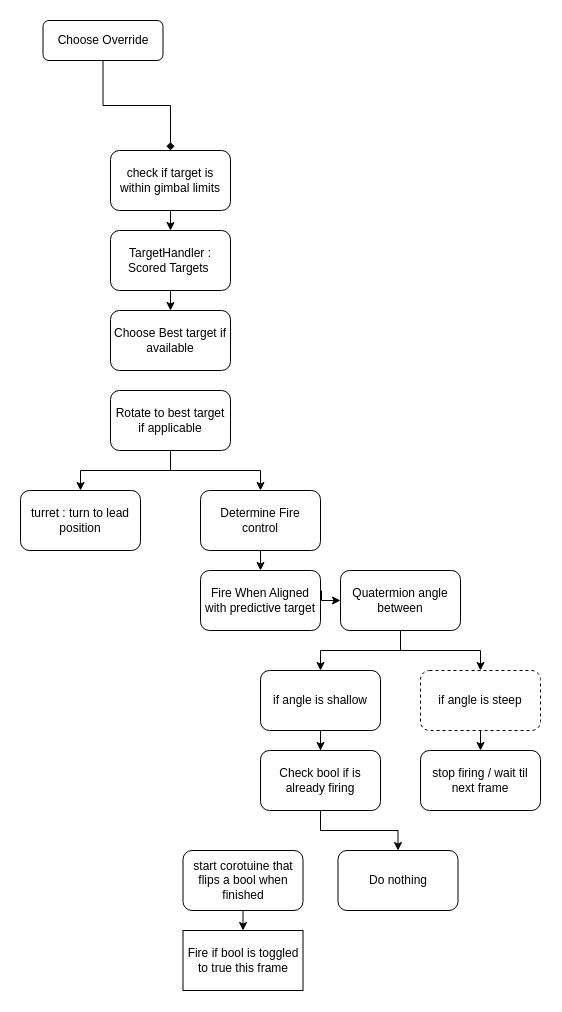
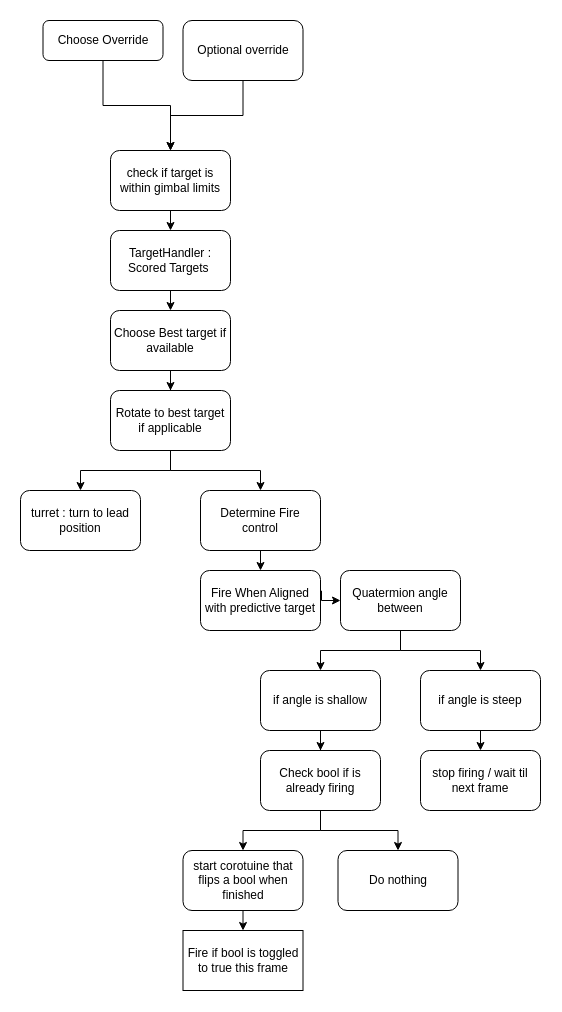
  <mxCell id="0" />
  <mxCell id="1" parent="0" />
  <mxCell id="2" style="edgeStyle=orthogonalEdgeStyle;rounded=0;orthogonalLoop=1;jettySize=auto;html=1;exitX=0.5;exitY=1;exitDx=0;exitDy=0;entryX=0.5;entryY=0;entryDx=0;entryDy=0;" parent="1" source="3" target="13" edge="1"><mxGeometry relative="1" as="geometry" /></mxCell>
  <mxCell id="3" value="check if target is within gimbal limits" style="rounded=1;whiteSpace=wrap;html=1;" parent="1" vertex="1"><mxGeometry x="110" y="150" width="120" height="60" as="geometry" /></mxCell>
+ <mxCell id="4" style="edgeStyle=orthogonalEdgeStyle;rounded=0;orthogonalLoop=1;jettySize=auto;html=1;exitX=0.5;exitY=1;exitDx=0;exitDy=0;" parent="1" source="5" target="8" edge="1"><mxGeometry relative="1" as="geometry" /></mxCell>
  <mxCell id="5" value="Choose Best target if available" style="rounded=1;whiteSpace=wrap;html=1;" parent="1" vertex="1"><mxGeometry x="110" y="310" width="120" height="60" as="geometry" /></mxCell>
  <mxCell id="6" style="edgeStyle=orthogonalEdgeStyle;rounded=0;orthogonalLoop=1;jettySize=auto;html=1;exitX=0.5;exitY=1;exitDx=0;exitDy=0;entryX=0.5;entryY=0;entryDx=0;entryDy=0;" parent="1" source="8" target="9" edge="1"><mxGeometry relative="1" as="geometry" /></mxCell>
  <mxCell id="7" style="edgeStyle=orthogonalEdgeStyle;rounded=0;orthogonalLoop=1;jettySize=auto;html=1;exitX=0.5;exitY=1;exitDx=0;exitDy=0;entryX=0.5;entryY=0;entryDx=0;entryDy=0;" parent="1" source="8" target="11" edge="1"><mxGeometry relative="1" as="geometry" /></mxCell>
  <mxCell id="8" value="Rotate to best target if applicable" style="rounded=1;whiteSpace=wrap;html=1;" parent="1" vertex="1"><mxGeometry x="110" y="390" width="120" height="60" as="geometry" /></mxCell>
  <mxCell id="9" value="turret : turn to lead position" style="rounded=1;whiteSpace=wrap;html=1;" parent="1" vertex="1"><mxGeometry x="20" y="490" width="120" height="60" as="geometry" /></mxCell>
  <mxCell id="10" style="edgeStyle=orthogonalEdgeStyle;rounded=0;orthogonalLoop=1;jettySize=auto;html=1;exitX=0.5;exitY=1;exitDx=0;exitDy=0;entryX=0.5;entryY=0;entryDx=0;entryDy=0;" parent="1" source="11" target="15" edge="1"><mxGeometry relative="1" as="geometry" /></mxCell>
  <mxCell id="11" value="Determine Fire control" style="rounded=1;whiteSpace=wrap;html=1;" parent="1" vertex="1"><mxGeometry x="200" y="490" width="120" height="60" as="geometry" /></mxCell>
  <mxCell id="12" style="edgeStyle=orthogonalEdgeStyle;rounded=0;orthogonalLoop=1;jettySize=auto;html=1;exitX=0.5;exitY=1;exitDx=0;exitDy=0;entryX=0.5;entryY=0;entryDx=0;entryDy=0;" parent="1" source="13" target="5" edge="1"><mxGeometry relative="1" as="geometry" /></mxCell>
  <mxCell id="13" value="TargetHandler : Scored Targets&amp;nbsp;" style="rounded=1;whiteSpace=wrap;html=1;" parent="1" vertex="1"><mxGeometry x="110" y="230" width="120" height="60" as="geometry" /></mxCell>
  <mxCell id="14" style="edgeStyle=orthogonalEdgeStyle;rounded=0;orthogonalLoop=1;jettySize=auto;html=1;exitX=1;exitY=0.5;exitDx=0;exitDy=0;entryX=0;entryY=0.5;entryDx=0;entryDy=0;" parent="1" target="18" edge="1"><mxGeometry relative="1" as="geometry"><mxPoint x="300" y="590" as="sourcePoint" /></mxGeometry></mxCell>
  <mxCell id="15" value="Fire When Aligned with predictive target" style="rounded=1;whiteSpace=wrap;html=1;" parent="1" vertex="1"><mxGeometry x="200" y="570" width="120" height="60" as="geometry" /></mxCell>
  <mxCell id="16" value="" style="edgeStyle=orthogonalEdgeStyle;rounded=0;orthogonalLoop=1;jettySize=auto;html=1;" parent="1" source="18" target="22" edge="1"><mxGeometry relative="1" as="geometry" /></mxCell>
  <mxCell id="17" style="edgeStyle=orthogonalEdgeStyle;rounded=0;orthogonalLoop=1;jettySize=auto;html=1;exitX=0.5;exitY=1;exitDx=0;exitDy=0;" parent="1" source="18" target="20" edge="1"><mxGeometry relative="1" as="geometry" /></mxCell>
  <mxCell id="18" value="Quatermion angle between" style="rounded=1;whiteSpace=wrap;html=1;" parent="1" vertex="1"><mxGeometry x="340" y="570" width="120" height="60" as="geometry" /></mxCell>
  <mxCell id="19" style="edgeStyle=orthogonalEdgeStyle;rounded=0;orthogonalLoop=1;jettySize=auto;html=1;exitX=0.5;exitY=1;exitDx=0;exitDy=0;" parent="1" source="20" target="29" edge="1"><mxGeometry relative="1" as="geometry" /></mxCell>
  <mxCell id="20" value="if angle is shallow" style="rounded=1;whiteSpace=wrap;html=1;" parent="1" vertex="1"><mxGeometry x="260" y="670" width="120" height="60" as="geometry" /></mxCell>
  <mxCell id="21" style="edgeStyle=orthogonalEdgeStyle;rounded=0;orthogonalLoop=1;jettySize=auto;html=1;exitX=0.5;exitY=1;exitDx=0;exitDy=0;entryX=0.5;entryY=0;entryDx=0;entryDy=0;" parent="1" source="22" target="23" edge="1"><mxGeometry relative="1" as="geometry" /></mxCell>
- <mxCell id="22" value="if angle is steep" style="rounded=1;whiteSpace=wrap;html=1;dashed=1;" parent="1" vertex="1"><mxGeometry x="420" y="670" width="120" height="60" as="geometry" /></mxCell>
+ <mxCell id="22" value="if angle is steep" style="rounded=1;whiteSpace=wrap;html=1;" parent="1" vertex="1"><mxGeometry x="420" y="670" width="120" height="60" as="geometry" /></mxCell>
  <mxCell id="23" value="stop firing / wait til next frame" style="rounded=1;whiteSpace=wrap;html=1;" parent="1" vertex="1"><mxGeometry x="420" y="750" width="120" height="60" as="geometry" /></mxCell>
  <mxCell id="24" style="edgeStyle=orthogonalEdgeStyle;rounded=0;orthogonalLoop=1;jettySize=auto;html=1;exitX=0.5;exitY=1;exitDx=0;exitDy=0;entryX=0.5;entryY=0;entryDx=0;entryDy=0;" parent="1" source="25" target="26" edge="1"><mxGeometry relative="1" as="geometry" /></mxCell>
  <mxCell id="25" value="start corotuine that flips a bool when finished" style="rounded=1;whiteSpace=wrap;html=1;" parent="1" vertex="1"><mxGeometry x="182.5" y="850" width="120" height="60" as="geometry" /></mxCell>
  <mxCell id="26" value="Fire if bool is toggled to true this frame" style="whiteSpace=wrap;html=1;rounded=0;" parent="1" vertex="1"><mxGeometry x="182.5" y="930" width="120" height="60" as="geometry" /></mxCell>
+ <mxCell id="27" style="edgeStyle=orthogonalEdgeStyle;rounded=0;orthogonalLoop=1;jettySize=auto;html=1;exitX=0.5;exitY=1;exitDx=0;exitDy=0;" parent="1" source="29" target="25" edge="1"><mxGeometry relative="1" as="geometry" /></mxCell>
  <mxCell id="28" style="edgeStyle=orthogonalEdgeStyle;rounded=0;orthogonalLoop=1;jettySize=auto;html=1;exitX=0.5;exitY=1;exitDx=0;exitDy=0;" parent="1" source="29" target="30" edge="1"><mxGeometry relative="1" as="geometry" /></mxCell>
  <mxCell id="29" value="Check bool if is already firing" style="rounded=1;whiteSpace=wrap;html=1;" parent="1" vertex="1"><mxGeometry x="260" y="750" width="120" height="60" as="geometry" /></mxCell>
  <mxCell id="30" value="Do nothing" style="rounded=1;whiteSpace=wrap;html=1;" parent="1" vertex="1"><mxGeometry x="337.5" y="850" width="120" height="60" as="geometry" /></mxCell>
- <mxCell id="31" style="edgeStyle=orthogonalEdgeStyle;rounded=0;orthogonalLoop=1;jettySize=auto;html=1;exitX=0.5;exitY=1;exitDx=0;exitDy=0;endArrow=diamond;" parent="1" source="32" target="3" edge="1"><mxGeometry relative="1" as="geometry" /></mxCell>
+ <mxCell id="31" style="edgeStyle=orthogonalEdgeStyle;rounded=0;orthogonalLoop=1;jettySize=auto;html=1;exitX=0.5;exitY=1;exitDx=0;exitDy=0;" parent="1" source="32" target="3" edge="1"><mxGeometry relative="1" as="geometry" /></mxCell>
  <mxCell id="32" value="Choose Override" style="rounded=1;whiteSpace=wrap;html=1;" parent="1" vertex="1"><mxGeometry x="42.5" y="20" width="120" height="40" as="geometry" /></mxCell>
+ <mxCell id="33" style="edgeStyle=orthogonalEdgeStyle;rounded=0;orthogonalLoop=1;jettySize=auto;html=1;exitX=0.5;exitY=1;exitDx=0;exitDy=0;" parent="1" source="34" target="3" edge="1"><mxGeometry relative="1" as="geometry" /></mxCell>
+ <mxCell id="34" value="Optional override" style="rounded=1;whiteSpace=wrap;html=1;" parent="1" vertex="1"><mxGeometry x="182.5" y="20" width="120" height="60" as="geometry" /></mxCell>
